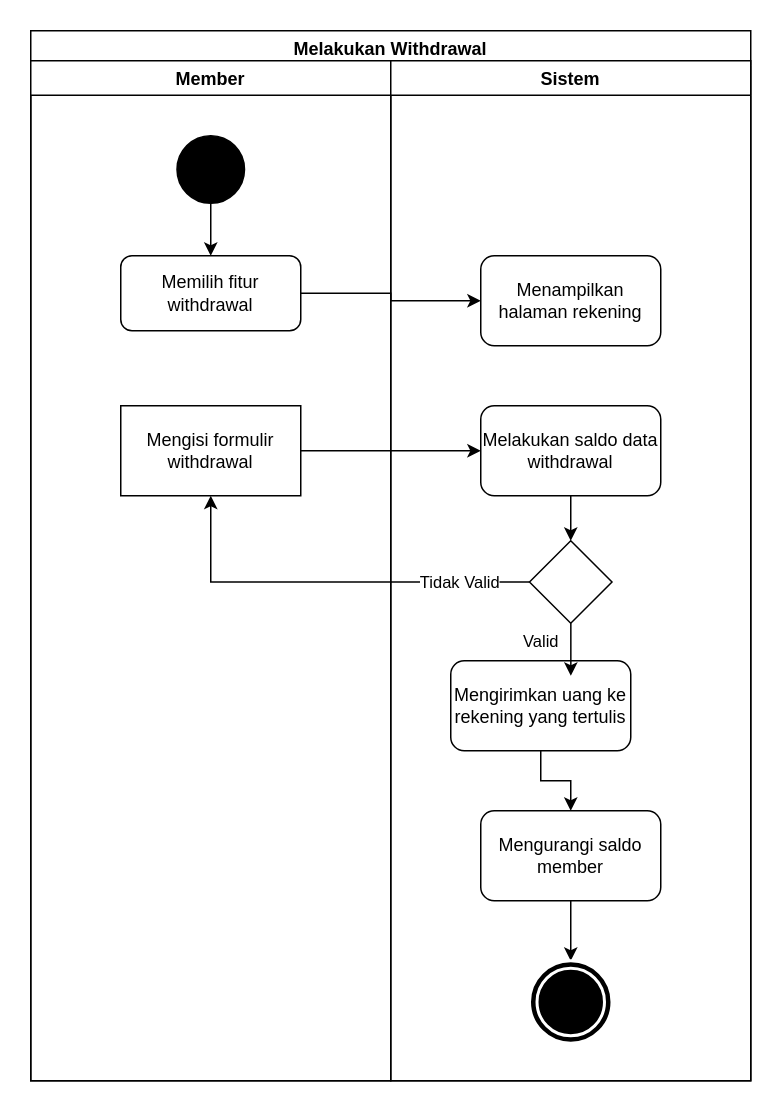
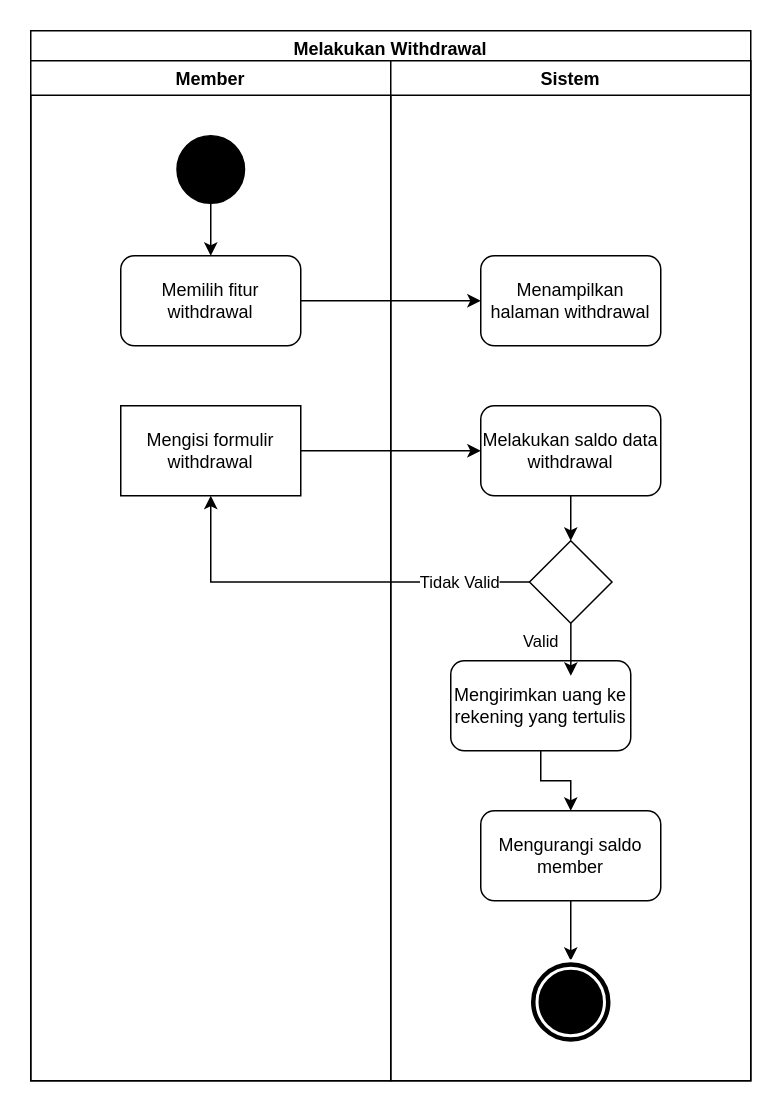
  <mxCell id="0" />
  <mxCell id="1" parent="0" />
  <mxCell id="2" value="Melakukan Withdrawal" style="swimlane;fillColor=none;" parent="1" vertex="1"><mxGeometry x="20" y="20" width="480" height="700" as="geometry" /></mxCell>
  <mxCell id="3" value="Member" style="swimlane;" parent="2" vertex="1"><mxGeometry y="20" width="240" height="680" as="geometry" /></mxCell>
  <mxCell id="4" style="edgeStyle=orthogonalEdgeStyle;rounded=0;orthogonalLoop=1;jettySize=auto;html=1;" edge="1" parent="3" source="5" target="6"><mxGeometry relative="1" as="geometry" /></mxCell>
  <mxCell id="5" value="" style="ellipse;whiteSpace=wrap;html=1;aspect=fixed;fillColor=#000000;" parent="3" vertex="1"><mxGeometry x="97.5" y="50" width="45" height="45" as="geometry" /></mxCell>
- <mxCell id="6" value="Memilih fitur withdrawal" style="rounded=1;whiteSpace=wrap;html=1;fillColor=none;" parent="3" vertex="1"><mxGeometry x="60" y="130" width="120" height="50" as="geometry" /></mxCell>
+ <mxCell id="6" value="Memilih fitur withdrawal" style="rounded=1;whiteSpace=wrap;html=1;fillColor=none;" parent="3" vertex="1"><mxGeometry x="60" y="130" width="120" height="60" as="geometry" /></mxCell>
  <mxCell id="7" value="Mengisi formulir withdrawal" style="whiteSpace=wrap;html=1;fillColor=none;rounded=0;" parent="3" vertex="1"><mxGeometry x="60" y="230" width="120" height="60" as="geometry" /></mxCell>
  <mxCell id="8" value="Sistem" style="swimlane;" parent="2" vertex="1"><mxGeometry x="240" y="20" width="240" height="680" as="geometry" /></mxCell>
- <mxCell id="9" value="Menampilkan halaman rekening" style="rounded=1;whiteSpace=wrap;html=1;fillColor=none;" parent="8" vertex="1"><mxGeometry x="60" y="130" width="120" height="60" as="geometry" /></mxCell>
+ <mxCell id="9" value="Menampilkan halaman withdrawal" style="rounded=1;whiteSpace=wrap;html=1;fillColor=none;" parent="8" vertex="1"><mxGeometry x="60" y="130" width="120" height="60" as="geometry" /></mxCell>
  <mxCell id="10" value="Melakukan saldo data withdrawal" style="rounded=1;whiteSpace=wrap;html=1;fillColor=none;" parent="8" vertex="1"><mxGeometry x="60" y="230" width="120" height="60" as="geometry" /></mxCell>
  <mxCell id="11" value="Valid" style="edgeStyle=orthogonalEdgeStyle;rounded=0;orthogonalLoop=1;jettySize=auto;html=1;" parent="8" edge="1"><mxGeometry x="-0.333" y="-20" relative="1" as="geometry"><mxPoint as="offset" /><mxPoint x="120.059" y="374.941" as="sourcePoint" /><mxPoint x="120.059" y="410" as="targetPoint" /></mxGeometry></mxCell>
  <mxCell id="12" value="" style="rhombus;whiteSpace=wrap;html=1;fillColor=none;" parent="8" vertex="1"><mxGeometry x="92.5" y="320" width="55" height="55" as="geometry" /></mxCell>
  <mxCell id="13" style="edgeStyle=orthogonalEdgeStyle;rounded=0;orthogonalLoop=1;jettySize=auto;html=1;" parent="8" source="14" target="17" edge="1"><mxGeometry relative="1" as="geometry" /></mxCell>
  <mxCell id="14" value="Mengirimkan uang ke rekening yang tertulis" style="rounded=1;whiteSpace=wrap;html=1;fillColor=none;" parent="8" vertex="1"><mxGeometry x="40" y="400" width="120" height="60" as="geometry" /></mxCell>
  <mxCell id="15" style="edgeStyle=orthogonalEdgeStyle;rounded=0;orthogonalLoop=1;jettySize=auto;html=1;" parent="8" source="10" target="12" edge="1"><mxGeometry relative="1" as="geometry" /></mxCell>
  <mxCell id="16" style="edgeStyle=orthogonalEdgeStyle;rounded=0;orthogonalLoop=1;jettySize=auto;html=1;" parent="8" source="17" target="18" edge="1"><mxGeometry relative="1" as="geometry" /></mxCell>
  <mxCell id="17" value="Mengurangi saldo member" style="rounded=1;whiteSpace=wrap;html=1;fillColor=none;" parent="8" vertex="1"><mxGeometry x="60" y="500" width="120" height="60" as="geometry" /></mxCell>
  <mxCell id="18" value="" style="ellipse;shape=doubleEllipse;whiteSpace=wrap;html=1;aspect=fixed;fillColor=#000000;strokeColor=#FFFFFF;strokeWidth=2;" parent="8" vertex="1"><mxGeometry x="92.5" y="600" width="55" height="55" as="geometry" /></mxCell>
  <mxCell id="19" style="edgeStyle=orthogonalEdgeStyle;rounded=0;orthogonalLoop=1;jettySize=auto;html=1;entryX=0;entryY=0.5;entryDx=0;entryDy=0;" parent="2" source="6" target="9" edge="1"><mxGeometry relative="1" as="geometry" /></mxCell>
  <mxCell id="20" style="edgeStyle=orthogonalEdgeStyle;rounded=0;orthogonalLoop=1;jettySize=auto;html=1;exitX=0;exitY=0.5;exitDx=0;exitDy=0;entryX=0.5;entryY=1;entryDx=0;entryDy=0;" parent="2" source="12" target="7" edge="1"><mxGeometry relative="1" as="geometry" /></mxCell>
  <mxCell id="21" value="Tidak Valid" style="edgeLabel;html=1;align=center;verticalAlign=middle;resizable=0;points=[];" parent="20" vertex="1" connectable="0"><mxGeometry x="-0.51" relative="1" as="geometry"><mxPoint x="19" as="offset" /></mxGeometry></mxCell>
  <mxCell id="22" style="edgeStyle=orthogonalEdgeStyle;rounded=0;orthogonalLoop=1;jettySize=auto;html=1;entryX=0;entryY=0.5;entryDx=0;entryDy=0;" parent="2" source="7" target="10" edge="1"><mxGeometry relative="1" as="geometry" /></mxCell>
